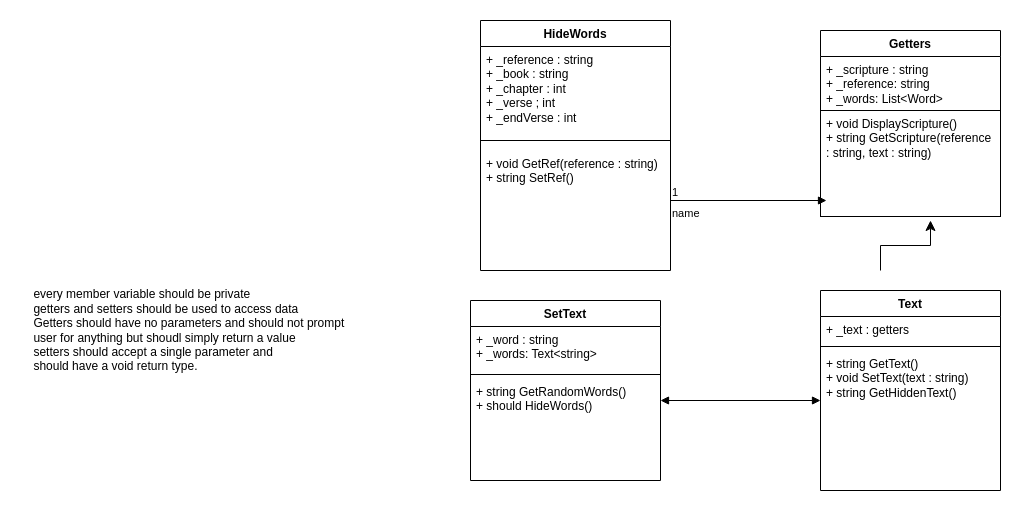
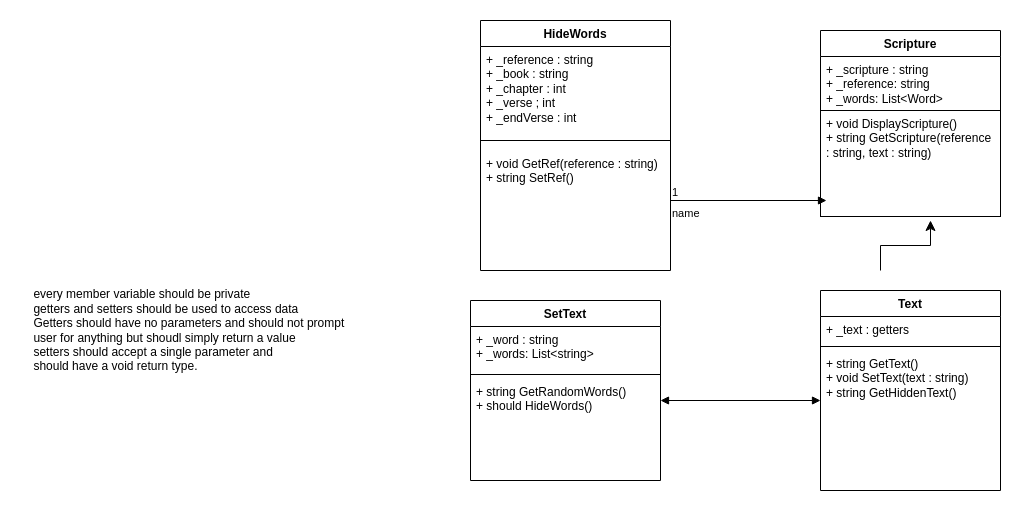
  <mxCell id="0" />
  <mxCell id="1" parent="0" />
- <mxCell id="2" value="Getters" style="swimlane;fontStyle=1;align=center;verticalAlign=top;childLayout=stackLayout;horizontal=1;startSize=26;horizontalStack=0;resizeParent=1;resizeParentMax=0;resizeLast=0;collapsible=1;marginBottom=0;whiteSpace=wrap;html=1;" vertex="1" parent="1"><mxGeometry x="820" y="30" width="180" height="80" as="geometry" /></mxCell>
+ <mxCell id="2" value="Scripture" style="swimlane;fontStyle=1;align=center;verticalAlign=top;childLayout=stackLayout;horizontal=1;startSize=26;horizontalStack=0;resizeParent=1;resizeParentMax=0;resizeLast=0;collapsible=1;marginBottom=0;whiteSpace=wrap;html=1;" vertex="1" parent="1"><mxGeometry x="820" y="30" width="180" height="80" as="geometry" /></mxCell>
  <mxCell id="3" value="+ _scripture : string&lt;br&gt;+ _reference: string&lt;br&gt;+ _words: List&amp;lt;Word&amp;gt;" style="text;strokeColor=none;fillColor=none;align=left;verticalAlign=top;spacingLeft=4;spacingRight=4;overflow=hidden;rotatable=0;points=[[0,0.5],[1,0.5]];portConstraint=eastwest;whiteSpace=wrap;html=1;" vertex="1" parent="2"><mxGeometry y="26" width="180" height="54" as="geometry" /></mxCell>
  <mxCell id="4" value="HideWords" style="swimlane;fontStyle=1;align=center;verticalAlign=top;childLayout=stackLayout;horizontal=1;startSize=26;horizontalStack=0;resizeParent=1;resizeParentMax=0;resizeLast=0;collapsible=1;marginBottom=0;whiteSpace=wrap;html=1;" vertex="1" parent="1"><mxGeometry x="480" y="20" width="190" height="250" as="geometry" /></mxCell>
  <mxCell id="5" value="+ _reference : string&lt;br&gt;+ _book : string&lt;br&gt;+ _chapter : int&lt;br&gt;+ _verse ; int&lt;br&gt;+ _endVerse : int" style="text;strokeColor=none;fillColor=none;align=left;verticalAlign=top;spacingLeft=4;spacingRight=4;overflow=hidden;rotatable=0;points=[[0,0.5],[1,0.5]];portConstraint=eastwest;whiteSpace=wrap;html=1;" vertex="1" parent="4"><mxGeometry y="26" width="190" height="84" as="geometry" /></mxCell>
  <mxCell id="6" value="" style="line;strokeWidth=1;fillColor=none;align=left;verticalAlign=middle;spacingTop=-1;spacingLeft=3;spacingRight=3;rotatable=0;labelPosition=right;points=[];portConstraint=eastwest;strokeColor=inherit;" vertex="1" parent="4"><mxGeometry y="110" width="190" height="20" as="geometry" /></mxCell>
  <mxCell id="7" value="+ void GetRef(reference : string)&lt;br&gt;+ string SetRef()" style="text;strokeColor=none;fillColor=none;align=left;verticalAlign=top;spacingLeft=4;spacingRight=4;overflow=hidden;rotatable=0;points=[[0,0.5],[1,0.5]];portConstraint=eastwest;whiteSpace=wrap;html=1;" vertex="1" parent="4"><mxGeometry y="130" width="190" height="120" as="geometry" /></mxCell>
  <mxCell id="8" value="SetText" style="swimlane;fontStyle=1;align=center;verticalAlign=top;childLayout=stackLayout;horizontal=1;startSize=26;horizontalStack=0;resizeParent=1;resizeParentMax=0;resizeLast=0;collapsible=1;marginBottom=0;whiteSpace=wrap;html=1;" vertex="1" parent="1"><mxGeometry x="470" y="300" width="190" height="180" as="geometry" /></mxCell>
- <mxCell id="9" value="+ _word : string&lt;br&gt;+ _words: Text&amp;lt;string&amp;gt;" style="text;strokeColor=none;fillColor=none;align=left;verticalAlign=top;spacingLeft=4;spacingRight=4;overflow=hidden;rotatable=0;points=[[0,0.5],[1,0.5]];portConstraint=eastwest;whiteSpace=wrap;html=1;" vertex="1" parent="8"><mxGeometry y="26" width="190" height="44" as="geometry" /></mxCell>
+ <mxCell id="9" value="+ _word : string&lt;br&gt;+ _words: List&amp;lt;string&amp;gt;" style="text;strokeColor=none;fillColor=none;align=left;verticalAlign=top;spacingLeft=4;spacingRight=4;overflow=hidden;rotatable=0;points=[[0,0.5],[1,0.5]];portConstraint=eastwest;whiteSpace=wrap;html=1;" vertex="1" parent="8"><mxGeometry y="26" width="190" height="44" as="geometry" /></mxCell>
  <mxCell id="10" value="" style="line;strokeWidth=1;fillColor=none;align=left;verticalAlign=middle;spacingTop=-1;spacingLeft=3;spacingRight=3;rotatable=0;labelPosition=right;points=[];portConstraint=eastwest;strokeColor=inherit;" vertex="1" parent="8"><mxGeometry y="70" width="190" height="8" as="geometry" /></mxCell>
  <mxCell id="11" value="+ string GetRandomWords()&lt;br&gt;+ should HideWords()" style="text;strokeColor=none;fillColor=none;align=left;verticalAlign=top;spacingLeft=4;spacingRight=4;overflow=hidden;rotatable=0;points=[[0,0.5],[1,0.5]];portConstraint=eastwest;whiteSpace=wrap;html=1;" vertex="1" parent="8"><mxGeometry y="78" width="190" height="102" as="geometry" /></mxCell>
  <mxCell id="12" value="&lt;div style=&quot;text-align: left;&quot;&gt;&lt;span style=&quot;background-color: initial;&quot;&gt;every member variable should be private&lt;/span&gt;&lt;/div&gt;&lt;div style=&quot;text-align: left;&quot;&gt;&lt;span style=&quot;background-color: initial;&quot;&gt;getters and setters should be used to access data&lt;/span&gt;&lt;/div&gt;&lt;div style=&quot;text-align: left;&quot;&gt;&lt;span style=&quot;background-color: initial;&quot;&gt;Getters should have no parameters and should not prompt&amp;nbsp;&lt;/span&gt;&lt;/div&gt;&lt;div style=&quot;text-align: left;&quot;&gt;&lt;span style=&quot;background-color: initial;&quot;&gt;user for anything but shoudl simply return a value&lt;/span&gt;&lt;/div&gt;&lt;div style=&quot;text-align: left;&quot;&gt;&lt;span style=&quot;background-color: initial;&quot;&gt;setters should accept a single parameter and&lt;/span&gt;&lt;/div&gt;&lt;div style=&quot;text-align: left;&quot;&gt;&lt;span style=&quot;background-color: initial;&quot;&gt;should have a void return type.&lt;/span&gt;&lt;/div&gt;" style="text;html=1;align=center;verticalAlign=middle;resizable=0;points=[];autosize=1;strokeColor=none;fillColor=none;" vertex="1" parent="1"><mxGeometry x="20" y="280" width="340" height="100" as="geometry" /></mxCell>
  <mxCell id="13" value="Text" style="swimlane;fontStyle=1;align=center;verticalAlign=top;childLayout=stackLayout;horizontal=1;startSize=26;horizontalStack=0;resizeParent=1;resizeParentMax=0;resizeLast=0;collapsible=1;marginBottom=0;whiteSpace=wrap;html=1;" vertex="1" parent="1"><mxGeometry x="820" y="290" width="180" height="200" as="geometry" /></mxCell>
  <mxCell id="14" value="+ _text : getters" style="text;strokeColor=none;fillColor=none;align=left;verticalAlign=top;spacingLeft=4;spacingRight=4;overflow=hidden;rotatable=0;points=[[0,0.5],[1,0.5]];portConstraint=eastwest;whiteSpace=wrap;html=1;" vertex="1" parent="13"><mxGeometry y="26" width="180" height="26" as="geometry" /></mxCell>
  <mxCell id="15" value="" style="line;strokeWidth=1;fillColor=none;align=left;verticalAlign=middle;spacingTop=-1;spacingLeft=3;spacingRight=3;rotatable=0;labelPosition=right;points=[];portConstraint=eastwest;strokeColor=inherit;" vertex="1" parent="13"><mxGeometry y="52" width="180" height="8" as="geometry" /></mxCell>
  <mxCell id="16" value="+ string GetText()&lt;br&gt;+ void SetText(text : string)&lt;br&gt;+ string GetHiddenText()" style="text;strokeColor=none;fillColor=none;align=left;verticalAlign=top;spacingLeft=4;spacingRight=4;overflow=hidden;rotatable=0;points=[[0,0.5],[1,0.5]];portConstraint=eastwest;whiteSpace=wrap;html=1;" vertex="1" parent="13"><mxGeometry y="60" width="180" height="140" as="geometry" /></mxCell>
  <mxCell id="17" value="name" style="endArrow=block;endFill=1;html=1;edgeStyle=orthogonalEdgeStyle;align=left;verticalAlign=top;rounded=0;" edge="1" parent="1"><mxGeometry x="-1" relative="1" as="geometry"><mxPoint x="670" y="200" as="sourcePoint" /><mxPoint x="826" y="200" as="targetPoint" /></mxGeometry></mxCell>
  <mxCell id="18" value="1" style="edgeLabel;resizable=0;html=1;align=left;verticalAlign=bottom;" connectable="0" vertex="1" parent="17"><mxGeometry x="-1" relative="1" as="geometry" /></mxCell>
  <mxCell id="19" value="" style="edgeStyle=elbowEdgeStyle;elbow=vertical;endArrow=classic;html=1;curved=0;rounded=0;endSize=8;startSize=8;" edge="1" parent="1"><mxGeometry width="50" height="50" relative="1" as="geometry"><mxPoint x="880" y="270" as="sourcePoint" /><mxPoint x="930" y="220" as="targetPoint" /></mxGeometry></mxCell>
  <mxCell id="20" value="" style="endArrow=block;startArrow=block;endFill=1;startFill=1;html=1;rounded=0;" edge="1" parent="1"><mxGeometry width="160" relative="1" as="geometry"><mxPoint x="660" y="400" as="sourcePoint" /><mxPoint x="820" y="400" as="targetPoint" /></mxGeometry></mxCell>
  <mxCell id="21" value="+ void DisplayScripture()&lt;br&gt;+ string GetScripture(reference : string, text : string)" style="text;strokeColor=#000000;fillColor=none;align=left;verticalAlign=top;spacingLeft=4;spacingRight=4;overflow=hidden;rotatable=0;points=[[0,0.5],[1,0.5]];portConstraint=eastwest;whiteSpace=wrap;html=1;" vertex="1" parent="1"><mxGeometry x="820" y="110" width="180" height="106" as="geometry" /></mxCell>
